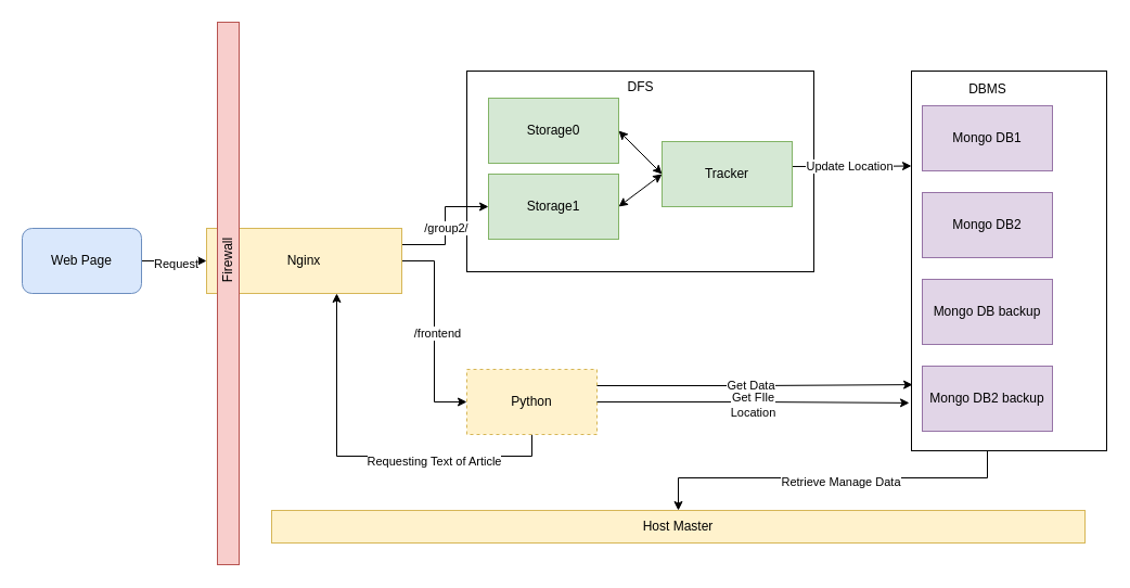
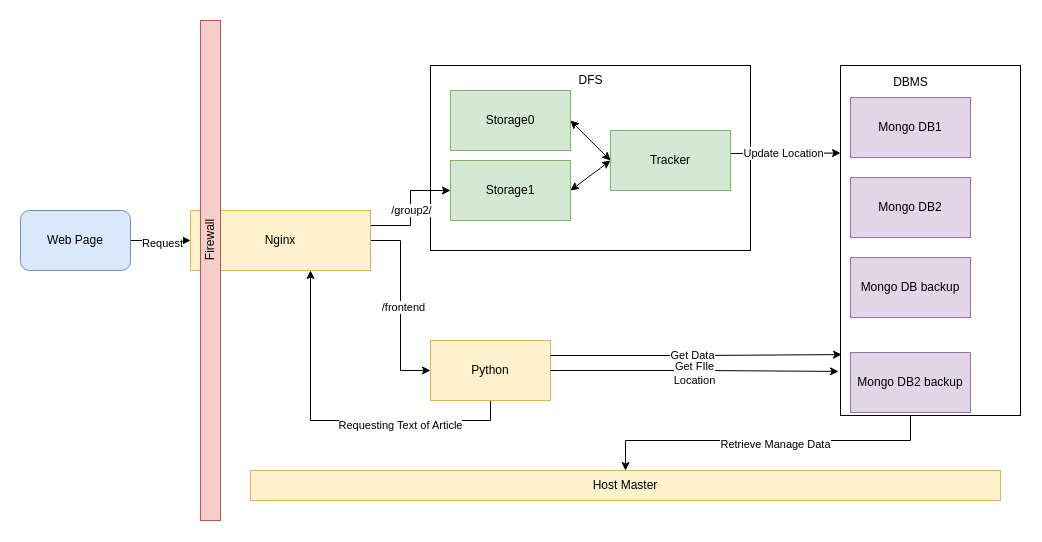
  <mxCell id="0" />
  <mxCell id="1" parent="0" />
  <mxCell id="2" value="" style="rounded=0;whiteSpace=wrap;html=1;" vertex="1" parent="1"><mxGeometry x="430" y="65" width="320" height="185" as="geometry" /></mxCell>
  <mxCell id="3" style="edgeStyle=orthogonalEdgeStyle;rounded=0;orthogonalLoop=1;jettySize=auto;html=1;exitX=0.5;exitY=1;exitDx=0;exitDy=0;entryX=0.5;entryY=0;entryDx=0;entryDy=0;" edge="1" parent="1" source="5" target="27"><mxGeometry relative="1" as="geometry"><Array as="points"><mxPoint x="910" y="440" /><mxPoint x="625" y="440" /></Array></mxGeometry></mxCell>
  <mxCell id="4" value="Retrieve Manage Data" style="edgeLabel;html=1;align=center;verticalAlign=middle;resizable=0;points=[];" vertex="1" connectable="0" parent="3"><mxGeometry x="0.003" y="3" relative="1" as="geometry"><mxPoint as="offset" /></mxGeometry></mxCell>
  <mxCell id="5" value="" style="rounded=0;whiteSpace=wrap;html=1;" vertex="1" parent="1"><mxGeometry x="840" y="65" width="180" height="350" as="geometry" /></mxCell>
  <mxCell id="6" style="edgeStyle=orthogonalEdgeStyle;rounded=0;orthogonalLoop=1;jettySize=auto;html=1;exitX=1;exitY=0.5;exitDx=0;exitDy=0;entryX=0;entryY=0.5;entryDx=0;entryDy=0;" edge="1" parent="1" source="10" target="13"><mxGeometry relative="1" as="geometry" /></mxCell>
  <mxCell id="7" value="/frontend" style="edgeLabel;html=1;align=center;verticalAlign=middle;resizable=0;points=[];" vertex="1" connectable="0" parent="6"><mxGeometry x="0.011" y="2" relative="1" as="geometry"><mxPoint as="offset" /></mxGeometry></mxCell>
  <mxCell id="8" style="edgeStyle=orthogonalEdgeStyle;rounded=0;orthogonalLoop=1;jettySize=auto;html=1;exitX=1;exitY=0.25;exitDx=0;exitDy=0;entryX=0;entryY=0.5;entryDx=0;entryDy=0;" edge="1" parent="1" source="10" target="31"><mxGeometry relative="1" as="geometry" /></mxCell>
  <mxCell id="9" value="/group2/" style="edgeLabel;html=1;align=center;verticalAlign=middle;resizable=0;points=[];" vertex="1" connectable="0" parent="8"><mxGeometry x="-0.032" relative="1" as="geometry"><mxPoint as="offset" /></mxGeometry></mxCell>
  <mxCell id="10" value="Nginx" style="rounded=0;whiteSpace=wrap;html=1;fillColor=#fff2cc;strokeColor=#d6b656;" vertex="1" parent="1"><mxGeometry x="190" y="210" width="180" height="60" as="geometry" /></mxCell>
  <mxCell id="11" style="edgeStyle=orthogonalEdgeStyle;rounded=0;orthogonalLoop=1;jettySize=auto;html=1;exitX=0.5;exitY=1;exitDx=0;exitDy=0;" edge="1" parent="1" source="13" target="10"><mxGeometry relative="1" as="geometry"><Array as="points"><mxPoint x="490" y="420" /><mxPoint x="310" y="420" /></Array></mxGeometry></mxCell>
  <mxCell id="12" value="Requesting Text of Article" style="edgeLabel;html=1;align=center;verticalAlign=middle;resizable=0;points=[];" vertex="1" connectable="0" parent="11"><mxGeometry x="-0.366" y="4" relative="1" as="geometry"><mxPoint as="offset" /></mxGeometry></mxCell>
- <mxCell id="13" value="Python" style="rounded=0;whiteSpace=wrap;html=1;fillColor=#fff2cc;strokeColor=#d6b656;dashed=1;" vertex="1" parent="1"><mxGeometry x="430" y="340" width="120" height="60" as="geometry" /></mxCell>
+ <mxCell id="13" value="Python" style="rounded=0;whiteSpace=wrap;html=1;fillColor=#fff2cc;strokeColor=#d6b656;" vertex="1" parent="1"><mxGeometry x="430" y="340" width="120" height="60" as="geometry" /></mxCell>
  <mxCell id="14" style="edgeStyle=orthogonalEdgeStyle;rounded=0;orthogonalLoop=1;jettySize=auto;html=1;entryX=0;entryY=0.5;entryDx=0;entryDy=0;" edge="1" parent="1" source="16" target="10"><mxGeometry relative="1" as="geometry" /></mxCell>
  <mxCell id="15" value="Request" style="edgeLabel;html=1;align=center;verticalAlign=middle;resizable=0;points=[];" vertex="1" connectable="0" parent="14"><mxGeometry x="0.029" y="-2" relative="1" as="geometry"><mxPoint as="offset" /></mxGeometry></mxCell>
  <mxCell id="16" value="Web Page" style="rounded=1;whiteSpace=wrap;html=1;fillColor=#dae8fc;strokeColor=#6c8ebf;" vertex="1" parent="1"><mxGeometry x="20" y="210" width="110" height="60" as="geometry" /></mxCell>
  <mxCell id="17" style="edgeStyle=orthogonalEdgeStyle;rounded=0;orthogonalLoop=1;jettySize=auto;html=1;exitX=1;exitY=0.383;exitDx=0;exitDy=0;entryX=0;entryY=0.25;entryDx=0;entryDy=0;exitPerimeter=0;" edge="1" parent="1" source="32" target="5"><mxGeometry relative="1" as="geometry" /></mxCell>
  <mxCell id="18" value="Update Location" style="edgeLabel;html=1;align=center;verticalAlign=middle;resizable=0;points=[];" vertex="1" connectable="0" parent="17"><mxGeometry x="-0.044" relative="1" as="geometry"><mxPoint as="offset" /></mxGeometry></mxCell>
  <mxCell id="19" value="Mongo DB1" style="rounded=0;whiteSpace=wrap;html=1;fillColor=#e1d5e7;strokeColor=#9673a6;" vertex="1" parent="1"><mxGeometry x="850" y="97" width="120" height="60" as="geometry" /></mxCell>
  <mxCell id="20" value="Mongo DB2" style="rounded=0;whiteSpace=wrap;html=1;fillColor=#e1d5e7;strokeColor=#9673a6;" vertex="1" parent="1"><mxGeometry x="850" y="177" width="120" height="60" as="geometry" /></mxCell>
  <mxCell id="21" value="Mongo DB backup" style="rounded=0;whiteSpace=wrap;html=1;fillColor=#e1d5e7;strokeColor=#9673a6;" vertex="1" parent="1"><mxGeometry x="850" y="257" width="120" height="60" as="geometry" /></mxCell>
- <mxCell id="22" value="Mongo DB2 backup" style="rounded=0;whiteSpace=wrap;html=1;fillColor=#e1d5e7;strokeColor=#9673a6;" vertex="1" parent="1"><mxGeometry x="850" y="337" width="120" height="60" as="geometry" /></mxCell>
+ <mxCell id="22" value="Mongo DB2 backup" style="rounded=0;whiteSpace=wrap;html=1;fillColor=#e1d5e7;strokeColor=#9673a6;" vertex="1" parent="1"><mxGeometry x="850" y="352" width="120" height="60" as="geometry" /></mxCell>
  <mxCell id="23" style="edgeStyle=orthogonalEdgeStyle;rounded=0;orthogonalLoop=1;jettySize=auto;html=1;exitX=1;exitY=0.5;exitDx=0;exitDy=0;entryX=-0.011;entryY=0.874;entryDx=0;entryDy=0;entryPerimeter=0;" edge="1" parent="1" source="13" target="5"><mxGeometry relative="1" as="geometry" /></mxCell>
  <mxCell id="24" value="Get FIle&lt;br&gt;Location" style="edgeLabel;html=1;align=center;verticalAlign=middle;resizable=0;points=[];" vertex="1" connectable="0" parent="23"><mxGeometry x="-0.012" y="-2" relative="1" as="geometry"><mxPoint as="offset" /></mxGeometry></mxCell>
  <mxCell id="25" style="edgeStyle=orthogonalEdgeStyle;rounded=0;orthogonalLoop=1;jettySize=auto;html=1;exitX=1;exitY=0.25;exitDx=0;exitDy=0;entryX=0.006;entryY=0.826;entryDx=0;entryDy=0;entryPerimeter=0;" edge="1" parent="1" source="13" target="5"><mxGeometry relative="1" as="geometry" /></mxCell>
  <mxCell id="26" value="Get Data" style="edgeLabel;html=1;align=center;verticalAlign=middle;resizable=0;points=[];" vertex="1" connectable="0" parent="25"><mxGeometry x="-0.034" y="1" relative="1" as="geometry"><mxPoint as="offset" /></mxGeometry></mxCell>
  <mxCell id="27" value="Host Master" style="rounded=0;whiteSpace=wrap;html=1;fillColor=#fff2cc;strokeColor=#d6b656;" vertex="1" parent="1"><mxGeometry x="250" y="470" width="750" height="30" as="geometry" /></mxCell>
  <mxCell id="28" value="DBMS" style="text;html=1;align=center;verticalAlign=middle;resizable=0;points=[];autosize=1;strokeColor=none;fillColor=none;" vertex="1" parent="1"><mxGeometry x="880" y="67" width="60" height="30" as="geometry" /></mxCell>
  <mxCell id="29" value="DFS" style="text;html=1;align=center;verticalAlign=middle;resizable=0;points=[];autosize=1;strokeColor=none;fillColor=none;" vertex="1" parent="1"><mxGeometry x="565" y="65" width="50" height="30" as="geometry" /></mxCell>
  <mxCell id="30" value="Storage0" style="rounded=0;whiteSpace=wrap;html=1;fillColor=#d5e8d4;strokeColor=#82b366;" vertex="1" parent="1"><mxGeometry x="450" y="90" width="120" height="60" as="geometry" /></mxCell>
  <mxCell id="31" value="Storage1" style="rounded=0;whiteSpace=wrap;html=1;fillColor=#d5e8d4;strokeColor=#82b366;" vertex="1" parent="1"><mxGeometry x="450" y="160" width="120" height="60" as="geometry" /></mxCell>
  <mxCell id="32" value="Tracker" style="rounded=0;whiteSpace=wrap;html=1;fillColor=#d5e8d4;strokeColor=#82b366;" vertex="1" parent="1"><mxGeometry x="610" y="130" width="120" height="60" as="geometry" /></mxCell>
  <mxCell id="33" value="" style="endArrow=classic;startArrow=classic;html=1;rounded=0;exitX=1;exitY=0.5;exitDx=0;exitDy=0;entryX=0;entryY=0.5;entryDx=0;entryDy=0;" edge="1" parent="1" source="30" target="32"><mxGeometry width="50" height="50" relative="1" as="geometry"><mxPoint x="600" y="400" as="sourcePoint" /><mxPoint x="650" y="350" as="targetPoint" /></mxGeometry></mxCell>
  <mxCell id="34" value="" style="endArrow=classic;startArrow=classic;html=1;rounded=0;exitX=1;exitY=0.5;exitDx=0;exitDy=0;entryX=0;entryY=0.5;entryDx=0;entryDy=0;" edge="1" parent="1" source="31" target="32"><mxGeometry width="50" height="50" relative="1" as="geometry"><mxPoint x="620" y="390" as="sourcePoint" /><mxPoint x="670" y="340" as="targetPoint" /></mxGeometry></mxCell>
  <mxCell id="35" value="" style="rounded=0;whiteSpace=wrap;html=1;fillColor=#f8cecc;strokeColor=#b85450;" vertex="1" parent="1"><mxGeometry x="200" y="20" width="20" height="500" as="geometry" /></mxCell>
  <mxCell id="36" value="Firewall" style="text;html=1;align=center;verticalAlign=middle;resizable=0;points=[];autosize=1;strokeColor=none;fillColor=none;rotation=-90;" vertex="1" parent="1"><mxGeometry x="180" y="225" width="60" height="30" as="geometry" /></mxCell>
